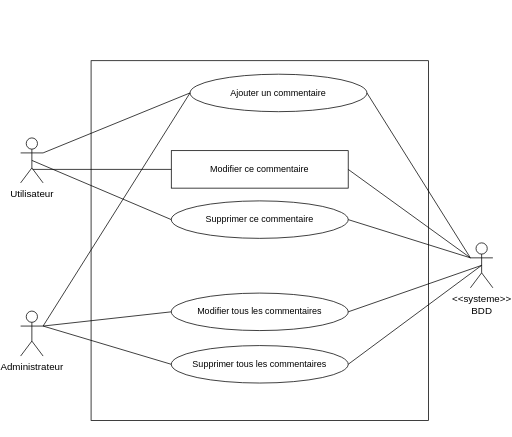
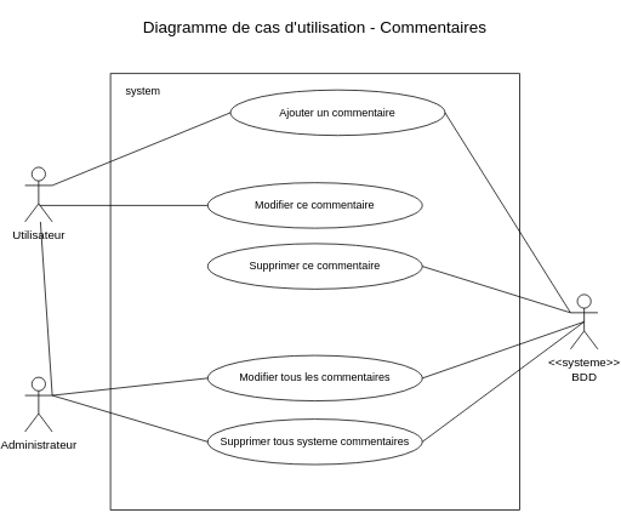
  <mxCell id="0" />
  <mxCell id="1" parent="0" />
  <mxCell id="2" value="" style="whiteSpace=wrap;html=1;" vertex="1" parent="1"><mxGeometry x="114" y="80" width="450" height="480" as="geometry" /></mxCell>
+ <mxCell id="3" value="system" style="text;html=1;strokeColor=none;fillColor=none;align=center;verticalAlign=middle;whiteSpace=wrap;rounded=0;" vertex="1" parent="1"><mxGeometry x="130" y="90" width="40" height="20" as="geometry" /></mxCell>
+ <mxCell id="4" value="Diagramme de cas d'utilisation - Commentaires" style="text;html=1;strokeColor=none;fillColor=none;align=center;verticalAlign=middle;whiteSpace=wrap;rounded=0;fontSize=18;" vertex="1" parent="1"><mxGeometry x="136" y="20" width="406" height="20" as="geometry" /></mxCell>
  <mxCell id="5" value="Utilisateur" style="shape=umlActor;verticalLabelPosition=bottom;labelBackgroundColor=#ffffff;verticalAlign=top;html=1;fontSize=13;" vertex="1" parent="1"><mxGeometry x="20" y="183" width="30" height="60" as="geometry" /></mxCell>
  <mxCell id="6" value="Administrateur" style="shape=umlActor;verticalLabelPosition=bottom;labelBackgroundColor=#ffffff;verticalAlign=top;html=1;fontSize=13;" vertex="1" parent="1"><mxGeometry x="20" y="414" width="30" height="60" as="geometry" /></mxCell>
  <mxCell id="7" value="&amp;lt;&amp;lt;systeme&amp;gt;&amp;gt;&lt;br&gt;BDD" style="shape=umlActor;verticalLabelPosition=bottom;labelBackgroundColor=#ffffff;verticalAlign=top;html=1;fontSize=13;" vertex="1" parent="1"><mxGeometry x="620" y="323" width="30" height="60" as="geometry" /></mxCell>
  <mxCell id="8" value="Ajouter un commentaire" style="ellipse;whiteSpace=wrap;html=1;" vertex="1" parent="1"><mxGeometry x="246" y="98" width="236" height="50" as="geometry" /></mxCell>
- <mxCell id="9" value="Modifier ce commentaire" style="whiteSpace=wrap;html=1;rounded=0;" vertex="1" parent="1"><mxGeometry x="221" y="200" width="236" height="50" as="geometry" /></mxCell>
+ <mxCell id="9" value="Modifier ce commentaire" style="ellipse;whiteSpace=wrap;html=1;" vertex="1" parent="1"><mxGeometry x="221" y="200" width="236" height="50" as="geometry" /></mxCell>
  <mxCell id="10" value="Supprimer ce commentaire" style="ellipse;whiteSpace=wrap;html=1;" vertex="1" parent="1"><mxGeometry x="221" y="267" width="236" height="50" as="geometry" /></mxCell>
  <mxCell id="11" value="Modifier tous les commentaires" style="ellipse;whiteSpace=wrap;html=1;" vertex="1" parent="1"><mxGeometry x="221" y="390" width="236" height="50" as="geometry" /></mxCell>
- <mxCell id="12" value="Supprimer tous les commentaires" style="ellipse;whiteSpace=wrap;html=1;" vertex="1" parent="1"><mxGeometry x="221" y="460" width="236" height="50" as="geometry" /></mxCell>
- <mxCell id="13" value="" style="endArrow=none;html=1;entryX=0;entryY=0.5;entryDx=0;entryDy=0;exitX=1;exitY=0.333;exitDx=0;exitDy=0;exitPerimeter=0;" edge="1" parent="1" source="6" target="8"><mxGeometry width="50" height="50" relative="1" as="geometry"><mxPoint x="-10" y="630" as="sourcePoint" /><mxPoint x="40" y="580" as="targetPoint" /></mxGeometry></mxCell>
+ <mxCell id="12" value="Supprimer tous systeme commentaires" style="ellipse;whiteSpace=wrap;html=1;" vertex="1" parent="1"><mxGeometry x="221" y="460" width="236" height="50" as="geometry" /></mxCell>
+ <mxCell id="13" value="" style="endArrow=none;html=1;exitX=1;exitY=0.333;exitDx=0;exitDy=0;exitPerimeter=0;" edge="1" parent="1" source="6" target="5"><mxGeometry width="50" height="50" relative="1" as="geometry"><mxPoint x="-10" y="630" as="sourcePoint" /><mxPoint x="40" y="580" as="targetPoint" /></mxGeometry></mxCell>
  <mxCell id="14" value="" style="endArrow=none;html=1;entryX=0;entryY=0.5;entryDx=0;entryDy=0;exitX=1;exitY=0.333;exitDx=0;exitDy=0;exitPerimeter=0;" edge="1" parent="1" source="5" target="8"><mxGeometry width="50" height="50" relative="1" as="geometry"><mxPoint x="-10" y="630" as="sourcePoint" /><mxPoint x="40" y="580" as="targetPoint" /></mxGeometry></mxCell>
  <mxCell id="15" value="" style="endArrow=none;html=1;entryX=0;entryY=0.5;entryDx=0;entryDy=0;exitX=0.533;exitY=0.7;exitDx=0;exitDy=0;exitPerimeter=0;" edge="1" parent="1" source="5" target="9"><mxGeometry width="50" height="50" relative="1" as="geometry"><mxPoint x="-10" y="630" as="sourcePoint" /><mxPoint x="40" y="580" as="targetPoint" /></mxGeometry></mxCell>
- <mxCell id="16" value="" style="endArrow=none;html=1;entryX=0;entryY=0.5;entryDx=0;entryDy=0;exitX=0.5;exitY=0.5;exitDx=0;exitDy=0;exitPerimeter=0;" edge="1" parent="1" source="5" target="10"><mxGeometry width="50" height="50" relative="1" as="geometry"><mxPoint x="-10" y="630" as="sourcePoint" /><mxPoint x="40" y="580" as="targetPoint" /></mxGeometry></mxCell>
  <mxCell id="17" value="" style="endArrow=none;html=1;entryX=0;entryY=0.5;entryDx=0;entryDy=0;exitX=1;exitY=0.333;exitDx=0;exitDy=0;exitPerimeter=0;" edge="1" parent="1" source="6" target="11"><mxGeometry width="50" height="50" relative="1" as="geometry"><mxPoint x="-10" y="630" as="sourcePoint" /><mxPoint x="40" y="580" as="targetPoint" /></mxGeometry></mxCell>
  <mxCell id="18" value="" style="endArrow=none;html=1;entryX=0;entryY=0.5;entryDx=0;entryDy=0;exitX=1;exitY=0.333;exitDx=0;exitDy=0;exitPerimeter=0;" edge="1" parent="1" source="6" target="12"><mxGeometry width="50" height="50" relative="1" as="geometry"><mxPoint x="-10" y="630" as="sourcePoint" /><mxPoint x="40" y="580" as="targetPoint" /></mxGeometry></mxCell>
  <mxCell id="19" value="" style="endArrow=none;html=1;entryX=1;entryY=0.5;entryDx=0;entryDy=0;exitX=0;exitY=0.333;exitDx=0;exitDy=0;exitPerimeter=0;" edge="1" parent="1" source="7" target="8"><mxGeometry width="50" height="50" relative="1" as="geometry"><mxPoint x="-10" y="630" as="sourcePoint" /><mxPoint x="40" y="580" as="targetPoint" /></mxGeometry></mxCell>
- <mxCell id="20" value="" style="endArrow=none;html=1;entryX=1;entryY=0.5;entryDx=0;entryDy=0;exitX=0;exitY=0.333;exitDx=0;exitDy=0;exitPerimeter=0;" edge="1" parent="1" source="7" target="9"><mxGeometry width="50" height="50" relative="1" as="geometry"><mxPoint x="-10" y="630" as="sourcePoint" /><mxPoint x="40" y="580" as="targetPoint" /></mxGeometry></mxCell>
  <mxCell id="21" value="" style="endArrow=none;html=1;entryX=1;entryY=0.5;entryDx=0;entryDy=0;exitX=0;exitY=0.333;exitDx=0;exitDy=0;exitPerimeter=0;" edge="1" parent="1" source="7" target="10"><mxGeometry width="50" height="50" relative="1" as="geometry"><mxPoint x="-10" y="630" as="sourcePoint" /><mxPoint x="40" y="580" as="targetPoint" /></mxGeometry></mxCell>
  <mxCell id="22" value="" style="endArrow=none;html=1;entryX=1;entryY=0.5;entryDx=0;entryDy=0;exitX=0.5;exitY=0.5;exitDx=0;exitDy=0;exitPerimeter=0;" edge="1" parent="1" source="7" target="11"><mxGeometry width="50" height="50" relative="1" as="geometry"><mxPoint x="-10" y="630" as="sourcePoint" /><mxPoint x="40" y="580" as="targetPoint" /></mxGeometry></mxCell>
  <mxCell id="23" value="" style="endArrow=none;html=1;entryX=1;entryY=0.5;entryDx=0;entryDy=0;exitX=0.5;exitY=0.5;exitDx=0;exitDy=0;exitPerimeter=0;" edge="1" parent="1" source="7" target="12"><mxGeometry width="50" height="50" relative="1" as="geometry"><mxPoint x="-10" y="630" as="sourcePoint" /><mxPoint x="40" y="580" as="targetPoint" /></mxGeometry></mxCell>
